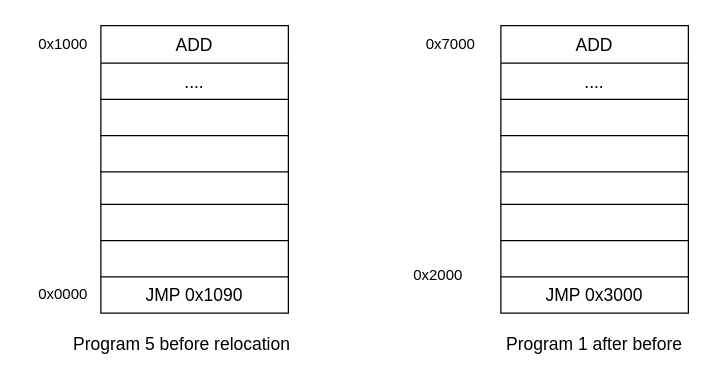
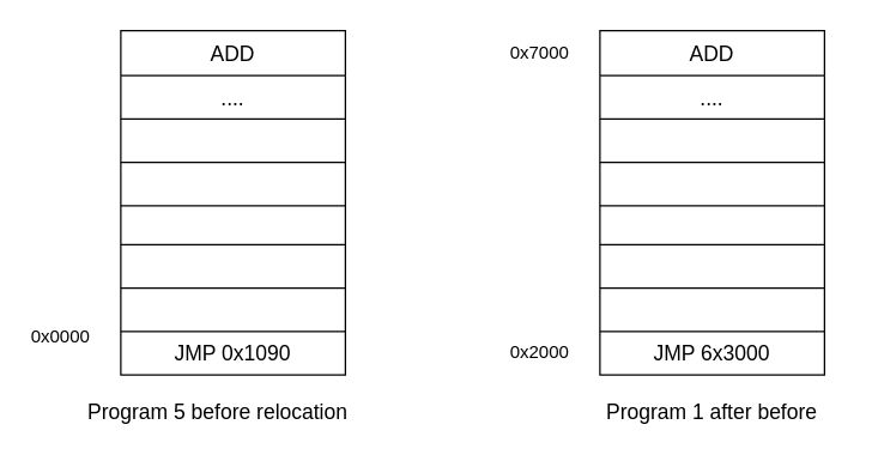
  <mxCell id="0" />
  <mxCell id="1" parent="0" />
- <mxCell id="2" value="0x0000" style="text;strokeColor=none;align=center;fillColor=none;html=1;verticalAlign=middle;whiteSpace=wrap;rounded=0;" parent="1" vertex="1"><mxGeometry x="20" y="220" width="60" height="30" as="geometry" /></mxCell>
- <mxCell id="3" value="0x2000" style="text;strokeColor=none;align=center;fillColor=none;html=1;verticalAlign=middle;whiteSpace=wrap;rounded=0;" parent="1" vertex="1"><mxGeometry x="320" y="205" width="60" height="30" as="geometry" /></mxCell>
- <mxCell id="4" value="0x1000" style="text;strokeColor=none;align=center;fillColor=none;html=1;verticalAlign=middle;whiteSpace=wrap;rounded=0;" parent="1" vertex="1"><mxGeometry x="20" y="20" width="60" height="30" as="geometry" /></mxCell>
+ <mxCell id="2" value="0x0000" style="text;strokeColor=none;align=center;fillColor=none;html=1;verticalAlign=middle;whiteSpace=wrap;rounded=0;" parent="1" vertex="1"><mxGeometry x="10" y="210" width="60" height="30" as="geometry" /></mxCell>
+ <mxCell id="3" value="0x2000" style="text;strokeColor=none;align=center;fillColor=none;html=1;verticalAlign=middle;whiteSpace=wrap;rounded=0;" parent="1" vertex="1"><mxGeometry x="330" y="220" width="60" height="30" as="geometry" /></mxCell>
  <mxCell id="5" value="0x7000" style="text;strokeColor=none;align=center;fillColor=none;html=1;verticalAlign=middle;whiteSpace=wrap;rounded=0;" parent="1" vertex="1"><mxGeometry x="330" y="20" width="60" height="30" as="geometry" /></mxCell>
  <mxCell id="6" value="Program 5 before relocation" style="text;strokeColor=none;align=center;fillColor=none;html=1;verticalAlign=middle;whiteSpace=wrap;rounded=0;fontSize=14;" parent="1" vertex="1"><mxGeometry x="50" y="260" width="190" height="30" as="geometry" /></mxCell>
  <mxCell id="7" value="Program 1 after before" style="text;strokeColor=none;align=center;fillColor=none;html=1;verticalAlign=middle;whiteSpace=wrap;rounded=0;fontSize=14;" parent="1" vertex="1"><mxGeometry x="390" y="260" width="170" height="30" as="geometry" /></mxCell>
  <mxCell id="8" value="ADD" style="shape=table;startSize=30;container=1;collapsible=0;childLayout=tableLayout;fontSize=14;" parent="1" vertex="1"><mxGeometry x="80" y="20" width="150" height="230" as="geometry" /></mxCell>
  <mxCell id="9" value="" style="shape=tableRow;horizontal=0;startSize=0;swimlaneHead=0;swimlaneBody=0;strokeColor=inherit;top=0;left=0;bottom=0;right=0;collapsible=0;dropTarget=0;fillColor=none;points=[[0,0.5],[1,0.5]];portConstraint=eastwest;fontSize=14;" parent="8" vertex="1"><mxGeometry y="30" width="150" height="29" as="geometry" /></mxCell>
  <mxCell id="10" value="...." style="shape=partialRectangle;html=1;whiteSpace=wrap;connectable=0;strokeColor=inherit;overflow=hidden;fillColor=none;top=0;left=0;bottom=0;right=0;pointerEvents=1;fontSize=14;" parent="9" vertex="1"><mxGeometry width="150" height="29" as="geometry"><mxRectangle width="150" height="29" as="alternateBounds" /></mxGeometry></mxCell>
  <mxCell id="11" value="" style="shape=tableRow;horizontal=0;startSize=0;swimlaneHead=0;swimlaneBody=0;strokeColor=inherit;top=0;left=0;bottom=0;right=0;collapsible=0;dropTarget=0;fillColor=none;points=[[0,0.5],[1,0.5]];portConstraint=eastwest;fontSize=14;" parent="8" vertex="1"><mxGeometry y="59" width="150" height="29" as="geometry" /></mxCell>
  <mxCell id="12" value="" style="shape=partialRectangle;html=1;whiteSpace=wrap;connectable=0;strokeColor=inherit;overflow=hidden;fillColor=none;top=0;left=0;bottom=0;right=0;pointerEvents=1;fontSize=14;" parent="11" vertex="1"><mxGeometry width="150" height="29" as="geometry"><mxRectangle width="150" height="29" as="alternateBounds" /></mxGeometry></mxCell>
  <mxCell id="13" value="" style="shape=tableRow;horizontal=0;startSize=0;swimlaneHead=0;swimlaneBody=0;strokeColor=inherit;top=0;left=0;bottom=0;right=0;collapsible=0;dropTarget=0;fillColor=none;points=[[0,0.5],[1,0.5]];portConstraint=eastwest;fontSize=14;" parent="8" vertex="1"><mxGeometry y="88" width="150" height="29" as="geometry" /></mxCell>
  <mxCell id="14" value="" style="shape=partialRectangle;html=1;whiteSpace=wrap;connectable=0;strokeColor=inherit;overflow=hidden;fillColor=none;top=0;left=0;bottom=0;right=0;pointerEvents=1;fontSize=14;" parent="13" vertex="1"><mxGeometry width="150" height="29" as="geometry"><mxRectangle width="150" height="29" as="alternateBounds" /></mxGeometry></mxCell>
  <mxCell id="15" value="" style="shape=tableRow;horizontal=0;startSize=0;swimlaneHead=0;swimlaneBody=0;strokeColor=inherit;top=0;left=0;bottom=0;right=0;collapsible=0;dropTarget=0;fillColor=none;points=[[0,0.5],[1,0.5]];portConstraint=eastwest;fontSize=14;" parent="8" vertex="1"><mxGeometry y="117" width="150" height="26" as="geometry" /></mxCell>
  <mxCell id="16" value="" style="shape=partialRectangle;html=1;whiteSpace=wrap;connectable=0;strokeColor=inherit;overflow=hidden;fillColor=none;top=0;left=0;bottom=0;right=0;pointerEvents=1;fontSize=14;" parent="15" vertex="1"><mxGeometry width="150" height="26" as="geometry"><mxRectangle width="150" height="26" as="alternateBounds" /></mxGeometry></mxCell>
  <mxCell id="17" value="" style="shape=tableRow;horizontal=0;startSize=0;swimlaneHead=0;swimlaneBody=0;strokeColor=inherit;top=0;left=0;bottom=0;right=0;collapsible=0;dropTarget=0;fillColor=none;points=[[0,0.5],[1,0.5]];portConstraint=eastwest;fontSize=14;" parent="8" vertex="1"><mxGeometry y="143" width="150" height="29" as="geometry" /></mxCell>
  <mxCell id="18" value="" style="shape=partialRectangle;html=1;whiteSpace=wrap;connectable=0;strokeColor=inherit;overflow=hidden;fillColor=none;top=0;left=0;bottom=0;right=0;pointerEvents=1;fontSize=14;" parent="17" vertex="1"><mxGeometry width="150" height="29" as="geometry"><mxRectangle width="150" height="29" as="alternateBounds" /></mxGeometry></mxCell>
  <mxCell id="19" value="" style="shape=tableRow;horizontal=0;startSize=0;swimlaneHead=0;swimlaneBody=0;strokeColor=inherit;top=0;left=0;bottom=0;right=0;collapsible=0;dropTarget=0;fillColor=none;points=[[0,0.5],[1,0.5]];portConstraint=eastwest;fontSize=14;" parent="8" vertex="1"><mxGeometry y="172" width="150" height="29" as="geometry" /></mxCell>
  <mxCell id="20" value="" style="shape=partialRectangle;html=1;whiteSpace=wrap;connectable=0;strokeColor=inherit;overflow=hidden;fillColor=none;top=0;left=0;bottom=0;right=0;pointerEvents=1;fontSize=14;" parent="19" vertex="1"><mxGeometry width="150" height="29" as="geometry"><mxRectangle width="150" height="29" as="alternateBounds" /></mxGeometry></mxCell>
  <mxCell id="21" value="" style="shape=tableRow;horizontal=0;startSize=0;swimlaneHead=0;swimlaneBody=0;strokeColor=inherit;top=0;left=0;bottom=0;right=0;collapsible=0;dropTarget=0;fillColor=none;points=[[0,0.5],[1,0.5]];portConstraint=eastwest;fontSize=14;" parent="8" vertex="1"><mxGeometry y="201" width="150" height="29" as="geometry" /></mxCell>
  <mxCell id="22" value="JMP 0x1090" style="shape=partialRectangle;html=1;whiteSpace=wrap;connectable=0;strokeColor=inherit;overflow=hidden;fillColor=none;top=0;left=0;bottom=0;right=0;pointerEvents=1;fontSize=14;" parent="21" vertex="1"><mxGeometry width="150" height="29" as="geometry"><mxRectangle width="150" height="29" as="alternateBounds" /></mxGeometry></mxCell>
  <mxCell id="23" value="ADD" style="shape=table;startSize=30;container=1;collapsible=0;childLayout=tableLayout;fontSize=14;" parent="1" vertex="1"><mxGeometry x="400" y="20" width="150" height="230" as="geometry" /></mxCell>
  <mxCell id="24" value="" style="shape=tableRow;horizontal=0;startSize=0;swimlaneHead=0;swimlaneBody=0;strokeColor=inherit;top=0;left=0;bottom=0;right=0;collapsible=0;dropTarget=0;fillColor=none;points=[[0,0.5],[1,0.5]];portConstraint=eastwest;fontSize=14;" parent="23" vertex="1"><mxGeometry y="30" width="150" height="29" as="geometry" /></mxCell>
  <mxCell id="25" value="...." style="shape=partialRectangle;html=1;whiteSpace=wrap;connectable=0;strokeColor=inherit;overflow=hidden;fillColor=none;top=0;left=0;bottom=0;right=0;pointerEvents=1;fontSize=14;" parent="24" vertex="1"><mxGeometry width="150" height="29" as="geometry"><mxRectangle width="150" height="29" as="alternateBounds" /></mxGeometry></mxCell>
  <mxCell id="26" value="" style="shape=tableRow;horizontal=0;startSize=0;swimlaneHead=0;swimlaneBody=0;strokeColor=inherit;top=0;left=0;bottom=0;right=0;collapsible=0;dropTarget=0;fillColor=none;points=[[0,0.5],[1,0.5]];portConstraint=eastwest;fontSize=14;" parent="23" vertex="1"><mxGeometry y="59" width="150" height="29" as="geometry" /></mxCell>
  <mxCell id="27" value="" style="shape=partialRectangle;html=1;whiteSpace=wrap;connectable=0;strokeColor=inherit;overflow=hidden;fillColor=none;top=0;left=0;bottom=0;right=0;pointerEvents=1;fontSize=14;" parent="26" vertex="1"><mxGeometry width="150" height="29" as="geometry"><mxRectangle width="150" height="29" as="alternateBounds" /></mxGeometry></mxCell>
  <mxCell id="28" value="" style="shape=tableRow;horizontal=0;startSize=0;swimlaneHead=0;swimlaneBody=0;strokeColor=inherit;top=0;left=0;bottom=0;right=0;collapsible=0;dropTarget=0;fillColor=none;points=[[0,0.5],[1,0.5]];portConstraint=eastwest;fontSize=14;" parent="23" vertex="1"><mxGeometry y="88" width="150" height="29" as="geometry" /></mxCell>
  <mxCell id="29" value="" style="shape=partialRectangle;html=1;whiteSpace=wrap;connectable=0;strokeColor=inherit;overflow=hidden;fillColor=none;top=0;left=0;bottom=0;right=0;pointerEvents=1;fontSize=14;" parent="28" vertex="1"><mxGeometry width="150" height="29" as="geometry"><mxRectangle width="150" height="29" as="alternateBounds" /></mxGeometry></mxCell>
  <mxCell id="30" value="" style="shape=tableRow;horizontal=0;startSize=0;swimlaneHead=0;swimlaneBody=0;strokeColor=inherit;top=0;left=0;bottom=0;right=0;collapsible=0;dropTarget=0;fillColor=none;points=[[0,0.5],[1,0.5]];portConstraint=eastwest;fontSize=14;" parent="23" vertex="1"><mxGeometry y="117" width="150" height="26" as="geometry" /></mxCell>
  <mxCell id="31" value="" style="shape=partialRectangle;html=1;whiteSpace=wrap;connectable=0;strokeColor=inherit;overflow=hidden;fillColor=none;top=0;left=0;bottom=0;right=0;pointerEvents=1;fontSize=14;" parent="30" vertex="1"><mxGeometry width="150" height="26" as="geometry"><mxRectangle width="150" height="26" as="alternateBounds" /></mxGeometry></mxCell>
  <mxCell id="32" value="" style="shape=tableRow;horizontal=0;startSize=0;swimlaneHead=0;swimlaneBody=0;strokeColor=inherit;top=0;left=0;bottom=0;right=0;collapsible=0;dropTarget=0;fillColor=none;points=[[0,0.5],[1,0.5]];portConstraint=eastwest;fontSize=14;" parent="23" vertex="1"><mxGeometry y="143" width="150" height="29" as="geometry" /></mxCell>
  <mxCell id="33" value="" style="shape=partialRectangle;html=1;whiteSpace=wrap;connectable=0;strokeColor=inherit;overflow=hidden;fillColor=none;top=0;left=0;bottom=0;right=0;pointerEvents=1;fontSize=14;" parent="32" vertex="1"><mxGeometry width="150" height="29" as="geometry"><mxRectangle width="150" height="29" as="alternateBounds" /></mxGeometry></mxCell>
  <mxCell id="34" value="" style="shape=tableRow;horizontal=0;startSize=0;swimlaneHead=0;swimlaneBody=0;strokeColor=inherit;top=0;left=0;bottom=0;right=0;collapsible=0;dropTarget=0;fillColor=none;points=[[0,0.5],[1,0.5]];portConstraint=eastwest;fontSize=14;" parent="23" vertex="1"><mxGeometry y="172" width="150" height="29" as="geometry" /></mxCell>
  <mxCell id="35" value="" style="shape=partialRectangle;html=1;whiteSpace=wrap;connectable=0;strokeColor=inherit;overflow=hidden;fillColor=none;top=0;left=0;bottom=0;right=0;pointerEvents=1;fontSize=14;" parent="34" vertex="1"><mxGeometry width="150" height="29" as="geometry"><mxRectangle width="150" height="29" as="alternateBounds" /></mxGeometry></mxCell>
  <mxCell id="36" value="" style="shape=tableRow;horizontal=0;startSize=0;swimlaneHead=0;swimlaneBody=0;strokeColor=inherit;top=0;left=0;bottom=0;right=0;collapsible=0;dropTarget=0;fillColor=none;points=[[0,0.5],[1,0.5]];portConstraint=eastwest;fontSize=14;" parent="23" vertex="1"><mxGeometry y="201" width="150" height="29" as="geometry" /></mxCell>
- <mxCell id="37" value="JMP 0x3000" style="shape=partialRectangle;html=1;whiteSpace=wrap;connectable=0;strokeColor=inherit;overflow=hidden;fillColor=none;top=0;left=0;bottom=0;right=0;pointerEvents=1;fontSize=14;" parent="36" vertex="1"><mxGeometry width="150" height="29" as="geometry"><mxRectangle width="150" height="29" as="alternateBounds" /></mxGeometry></mxCell>
+ <mxCell id="37" value="JMP 6x3000" style="shape=partialRectangle;html=1;whiteSpace=wrap;connectable=0;strokeColor=inherit;overflow=hidden;fillColor=none;top=0;left=0;bottom=0;right=0;pointerEvents=1;fontSize=14;" parent="36" vertex="1"><mxGeometry width="150" height="29" as="geometry"><mxRectangle width="150" height="29" as="alternateBounds" /></mxGeometry></mxCell>
